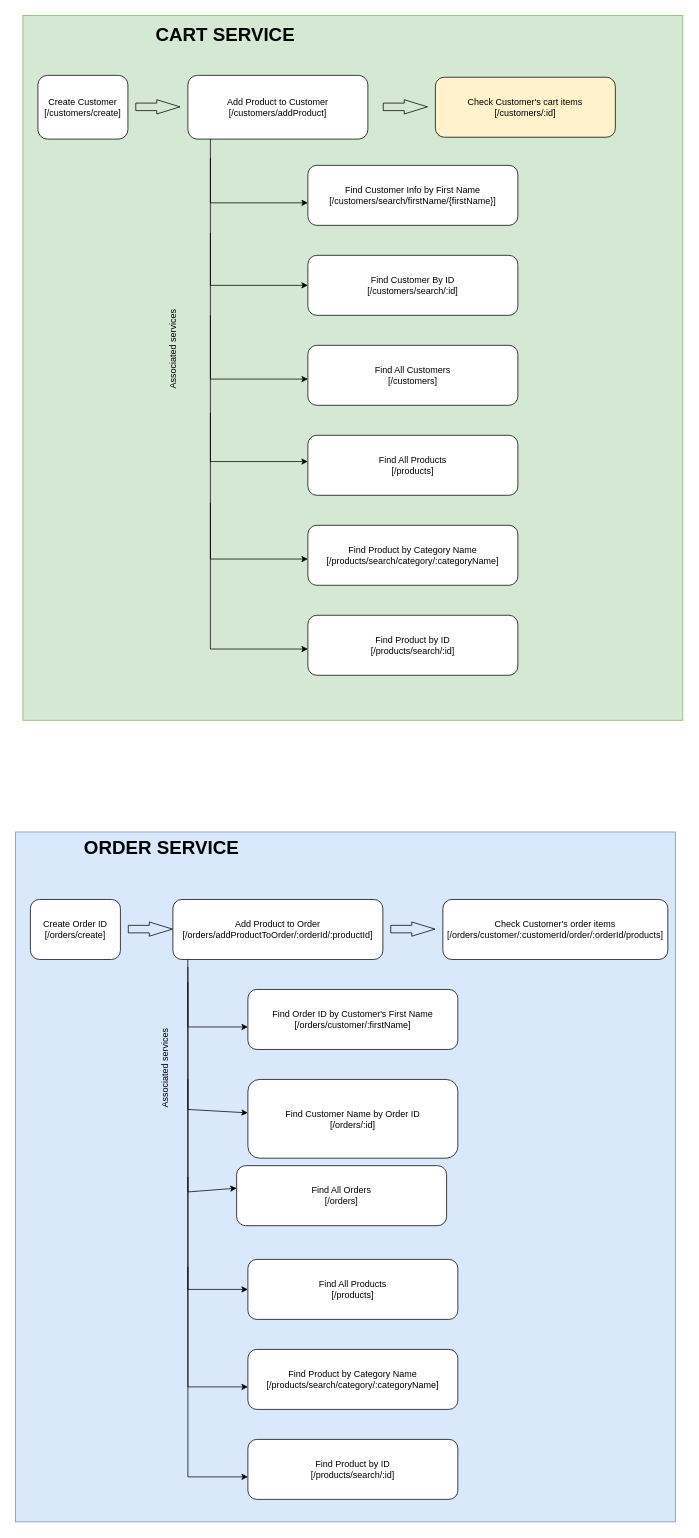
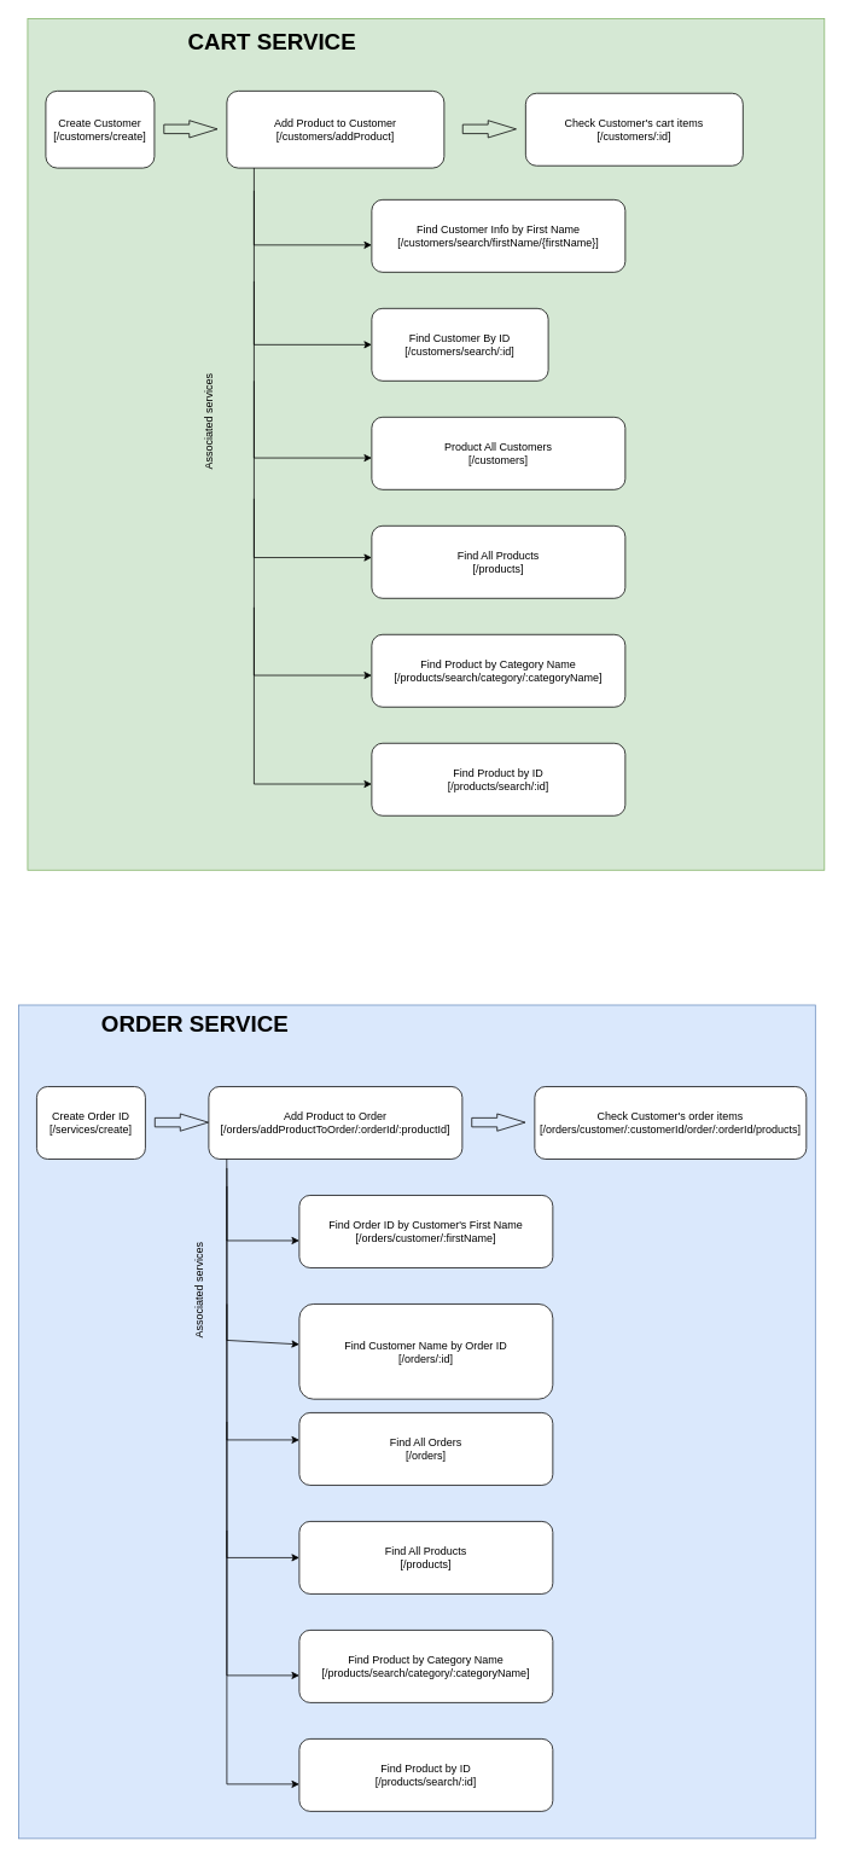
  <mxCell id="0" />
  <mxCell id="1" parent="0" />
  <mxCell id="2" value="" style="whiteSpace=wrap;html=1;fillColor=#dae8fc;strokeColor=#6c8ebf;" vertex="1" parent="1"><mxGeometry x="20" y="1109" width="880" height="920" as="geometry" /></mxCell>
  <mxCell id="3" value="" style="whiteSpace=wrap;html=1;fillColor=#d5e8d4;strokeColor=#82b366;" vertex="1" parent="1"><mxGeometry x="30" y="20" width="880" height="940" as="geometry" /></mxCell>
  <mxCell id="4" value="Create Customer&lt;br&gt;[/customers/create]" style="rounded=1;whiteSpace=wrap;html=1;fontSize=12;glass=0;strokeWidth=1;shadow=0;" vertex="1" parent="1"><mxGeometry x="50" y="100" width="120" height="85" as="geometry" /></mxCell>
  <mxCell id="5" value="Add Product to Customer&lt;br&gt;[/customers/addProduct]" style="rounded=1;whiteSpace=wrap;html=1;fontSize=12;glass=0;strokeWidth=1;shadow=0;" vertex="1" parent="1"><mxGeometry x="250" y="100" width="240" height="85" as="geometry" /></mxCell>
- <mxCell id="6" value="Check Customer's cart items&lt;br&gt;[/customers/:id]" style="rounded=1;whiteSpace=wrap;html=1;fontSize=12;glass=0;strokeWidth=1;shadow=0;fillColor=#fff2cc;" vertex="1" parent="1"><mxGeometry x="580" y="102.5" width="240" height="80" as="geometry" /></mxCell>
- <mxCell id="7" value="Create Order ID&lt;br&gt;[/orders/create]" style="rounded=1;whiteSpace=wrap;html=1;fontSize=12;glass=0;strokeWidth=1;shadow=0;" vertex="1" parent="1"><mxGeometry x="40" y="1199" width="120" height="80" as="geometry" /></mxCell>
+ <mxCell id="6" value="Check Customer's cart items&lt;br&gt;[/customers/:id]" style="rounded=1;whiteSpace=wrap;html=1;fontSize=12;glass=0;strokeWidth=1;shadow=0;" vertex="1" parent="1"><mxGeometry x="580" y="102.5" width="240" height="80" as="geometry" /></mxCell>
+ <mxCell id="7" value="Create Order ID&lt;br&gt;[/services/create]" style="rounded=1;whiteSpace=wrap;html=1;fontSize=12;glass=0;strokeWidth=1;shadow=0;" vertex="1" parent="1"><mxGeometry x="40" y="1199" width="120" height="80" as="geometry" /></mxCell>
  <mxCell id="8" value="Add Product to Order&lt;br&gt;[/orders/addProductToOrder/:orderId/:productId]" style="rounded=1;whiteSpace=wrap;html=1;fontSize=12;glass=0;strokeWidth=1;shadow=0;" vertex="1" parent="1"><mxGeometry x="230" y="1199" width="280" height="80" as="geometry" /></mxCell>
  <mxCell id="9" value="Check Customer's order items&lt;br&gt;[/orders/customer/:customerId/order/:orderId/products]" style="rounded=1;whiteSpace=wrap;html=1;fontSize=12;glass=0;strokeWidth=1;shadow=0;" vertex="1" parent="1"><mxGeometry x="590" y="1199" width="300" height="80" as="geometry" /></mxCell>
  <mxCell id="10" value="Find Order ID by Customer's First Name&lt;br&gt;[/orders/customer/:firstName]" style="rounded=1;whiteSpace=wrap;html=1;fontSize=12;glass=0;strokeWidth=1;shadow=0;" vertex="1" parent="1"><mxGeometry x="330" y="1319" width="280" height="80" as="geometry" /></mxCell>
  <mxCell id="11" value="Find Customer Name by Order ID&lt;br&gt;[/orders/:id]" style="rounded=1;whiteSpace=wrap;html=1;fontSize=12;glass=0;strokeWidth=1;shadow=0;" vertex="1" parent="1"><mxGeometry x="330" y="1439" width="280" height="105" as="geometry" /></mxCell>
- <mxCell id="12" value="Find All Orders&lt;br&gt;[/orders]" style="rounded=1;whiteSpace=wrap;html=1;fontSize=12;glass=0;strokeWidth=1;shadow=0;" vertex="1" parent="1"><mxGeometry x="315" y="1554" width="280" height="80" as="geometry" /></mxCell>
+ <mxCell id="12" value="Find All Orders&lt;br&gt;[/orders]" style="rounded=1;whiteSpace=wrap;html=1;fontSize=12;glass=0;strokeWidth=1;shadow=0;" vertex="1" parent="1"><mxGeometry x="330" y="1559" width="280" height="80" as="geometry" /></mxCell>
  <mxCell id="13" value="Find Customer Info by First Name&lt;br&gt;[/customers/search/firstName/{firstName}]" style="rounded=1;whiteSpace=wrap;html=1;fontSize=12;glass=0;strokeWidth=1;shadow=0;" vertex="1" parent="1"><mxGeometry x="410" y="220" width="280" height="80" as="geometry" /></mxCell>
- <mxCell id="14" value="Find Customer By ID&lt;br&gt;[/customers/search/:id]" style="rounded=1;whiteSpace=wrap;html=1;fontSize=12;glass=0;strokeWidth=1;shadow=0;" vertex="1" parent="1"><mxGeometry x="410" y="340" width="280" height="80" as="geometry" /></mxCell>
- <mxCell id="15" value="Find All Customers&lt;br&gt;[/customers]" style="rounded=1;whiteSpace=wrap;html=1;fontSize=12;glass=0;strokeWidth=1;shadow=0;" vertex="1" parent="1"><mxGeometry x="410" y="460" width="280" height="80" as="geometry" /></mxCell>
+ <mxCell id="14" value="Find Customer By ID&lt;br&gt;[/customers/search/:id]" style="rounded=1;whiteSpace=wrap;html=1;fontSize=12;glass=0;strokeWidth=1;shadow=0;" vertex="1" parent="1"><mxGeometry x="410" y="340" width="195" height="80" as="geometry" /></mxCell>
+ <mxCell id="15" value="Product All Customers&lt;br&gt;[/customers]" style="rounded=1;whiteSpace=wrap;html=1;fontSize=12;glass=0;strokeWidth=1;shadow=0;" vertex="1" parent="1"><mxGeometry x="410" y="460" width="280" height="80" as="geometry" /></mxCell>
  <mxCell id="16" value="&lt;b&gt;&lt;font style=&quot;font-size: 25px;&quot;&gt;CART SERVICE&lt;/font&gt;&lt;/b&gt;" style="text;strokeColor=none;align=center;fillColor=none;html=1;verticalAlign=middle;whiteSpace=wrap;rounded=0;" vertex="1" parent="1"><mxGeometry x="190" y="30" width="220" height="30" as="geometry" /></mxCell>
  <mxCell id="17" value="" style="edgeStyle=none;orthogonalLoop=1;jettySize=auto;html=1;rounded=0;shape=flexArrow;endWidth=8;endSize=10;" edge="1" parent="1"><mxGeometry width="80" relative="1" as="geometry"><mxPoint x="180" y="142" as="sourcePoint" /><mxPoint x="240" y="142" as="targetPoint" /><Array as="points" /></mxGeometry></mxCell>
  <mxCell id="18" value="" style="edgeStyle=none;orthogonalLoop=1;jettySize=auto;html=1;rounded=0;shape=flexArrow;endWidth=8;endSize=10;" edge="1" parent="1"><mxGeometry width="80" relative="1" as="geometry"><mxPoint x="510" y="142" as="sourcePoint" /><mxPoint x="570" y="142" as="targetPoint" /><Array as="points" /></mxGeometry></mxCell>
  <mxCell id="19" value="" style="edgeStyle=none;orthogonalLoop=1;jettySize=auto;html=1;rounded=0;shape=flexArrow;endWidth=8;endSize=10;" edge="1" parent="1"><mxGeometry width="80" relative="1" as="geometry"><mxPoint x="170" y="1238.5" as="sourcePoint" /><mxPoint x="230" y="1238.5" as="targetPoint" /><Array as="points" /></mxGeometry></mxCell>
  <mxCell id="20" value="&lt;b&gt;&lt;font style=&quot;font-size: 25px;&quot;&gt;ORDER SERVICE&lt;/font&gt;&lt;/b&gt;" style="text;strokeColor=none;align=center;fillColor=none;html=1;verticalAlign=middle;whiteSpace=wrap;rounded=0;" vertex="1" parent="1"><mxGeometry x="105" y="1114" width="220" height="30" as="geometry" /></mxCell>
  <mxCell id="21" value="" style="edgeStyle=none;orthogonalLoop=1;jettySize=auto;html=1;rounded=0;shape=flexArrow;endWidth=8;endSize=10;" edge="1" parent="1"><mxGeometry width="80" relative="1" as="geometry"><mxPoint x="520" y="1238.5" as="sourcePoint" /><mxPoint x="580" y="1238.5" as="targetPoint" /><Array as="points" /></mxGeometry></mxCell>
  <mxCell id="22" value="" style="edgeStyle=none;orthogonalLoop=1;jettySize=auto;html=1;rounded=0;exitX=0.071;exitY=1;exitDx=0;exitDy=0;exitPerimeter=0;" edge="1" parent="1" source="8"><mxGeometry width="80" relative="1" as="geometry"><mxPoint x="300" y="1409" as="sourcePoint" /><mxPoint x="330" y="1369" as="targetPoint" /><Array as="points"><mxPoint x="250" y="1369" /></Array></mxGeometry></mxCell>
  <mxCell id="23" value="" style="edgeStyle=none;orthogonalLoop=1;jettySize=auto;html=1;rounded=0;exitX=0.071;exitY=1;exitDx=0;exitDy=0;exitPerimeter=0;" edge="1" parent="1" target="11"><mxGeometry width="80" relative="1" as="geometry"><mxPoint x="250" y="1289" as="sourcePoint" /><mxPoint x="330" y="1379" as="targetPoint" /><Array as="points"><mxPoint x="250" y="1479" /></Array></mxGeometry></mxCell>
  <mxCell id="24" value="" style="edgeStyle=none;orthogonalLoop=1;jettySize=auto;html=1;rounded=0;exitX=0.071;exitY=1;exitDx=0;exitDy=0;exitPerimeter=0;entryX=0;entryY=0.375;entryDx=0;entryDy=0;entryPerimeter=0;" edge="1" parent="1" target="12"><mxGeometry width="80" relative="1" as="geometry"><mxPoint x="250" y="1309" as="sourcePoint" /><mxPoint x="330" y="1499" as="targetPoint" /><Array as="points"><mxPoint x="250" y="1589" /></Array></mxGeometry></mxCell>
  <mxCell id="25" value="Associated services" style="text;strokeColor=none;align=center;fillColor=none;html=1;verticalAlign=middle;whiteSpace=wrap;rounded=0;rotation=-90;" vertex="1" parent="1"><mxGeometry x="150" y="1409" width="140" height="30" as="geometry" /></mxCell>
  <mxCell id="26" value="Find All Products&lt;br&gt;[/products]" style="rounded=1;whiteSpace=wrap;html=1;fontSize=12;glass=0;strokeWidth=1;shadow=0;" vertex="1" parent="1"><mxGeometry x="330" y="1679" width="280" height="80" as="geometry" /></mxCell>
  <mxCell id="27" value="Find Product by Category Name&lt;br&gt;[/products/search/category/:categoryName]" style="rounded=1;whiteSpace=wrap;html=1;fontSize=12;glass=0;strokeWidth=1;shadow=0;" vertex="1" parent="1"><mxGeometry x="330" y="1799" width="280" height="80" as="geometry" /></mxCell>
  <mxCell id="28" value="Find Product by ID&lt;br&gt;[/products/search/:id]" style="rounded=1;whiteSpace=wrap;html=1;fontSize=12;glass=0;strokeWidth=1;shadow=0;" vertex="1" parent="1"><mxGeometry x="330" y="1919" width="280" height="80" as="geometry" /></mxCell>
  <mxCell id="29" value="" style="edgeStyle=none;orthogonalLoop=1;jettySize=auto;html=1;rounded=0;exitX=0.071;exitY=1;exitDx=0;exitDy=0;exitPerimeter=0;entryX=0;entryY=0.375;entryDx=0;entryDy=0;entryPerimeter=0;" edge="1" parent="1"><mxGeometry width="80" relative="1" as="geometry"><mxPoint x="250" y="1439" as="sourcePoint" /><mxPoint x="330" y="1719" as="targetPoint" /><Array as="points"><mxPoint x="250" y="1719" /></Array></mxGeometry></mxCell>
  <mxCell id="30" value="" style="edgeStyle=none;orthogonalLoop=1;jettySize=auto;html=1;rounded=0;exitX=0.071;exitY=1;exitDx=0;exitDy=0;exitPerimeter=0;entryX=0;entryY=0.375;entryDx=0;entryDy=0;entryPerimeter=0;" edge="1" parent="1"><mxGeometry width="80" relative="1" as="geometry"><mxPoint x="250" y="1569" as="sourcePoint" /><mxPoint x="330" y="1849" as="targetPoint" /><Array as="points"><mxPoint x="250" y="1849" /></Array></mxGeometry></mxCell>
  <mxCell id="31" value="" style="edgeStyle=none;orthogonalLoop=1;jettySize=auto;html=1;rounded=0;exitX=0.071;exitY=1;exitDx=0;exitDy=0;exitPerimeter=0;entryX=0;entryY=0.375;entryDx=0;entryDy=0;entryPerimeter=0;" edge="1" parent="1"><mxGeometry width="80" relative="1" as="geometry"><mxPoint x="250" y="1689" as="sourcePoint" /><mxPoint x="330" y="1969" as="targetPoint" /><Array as="points"><mxPoint x="250" y="1969" /></Array></mxGeometry></mxCell>
  <mxCell id="32" value="Find All Products&lt;br&gt;[/products]" style="rounded=1;whiteSpace=wrap;html=1;fontSize=12;glass=0;strokeWidth=1;shadow=0;" vertex="1" parent="1"><mxGeometry x="410" y="580" width="280" height="80" as="geometry" /></mxCell>
  <mxCell id="33" value="Find Product by Category Name&lt;br&gt;[/products/search/category/:categoryName]" style="rounded=1;whiteSpace=wrap;html=1;fontSize=12;glass=0;strokeWidth=1;shadow=0;" vertex="1" parent="1"><mxGeometry x="410" y="700" width="280" height="80" as="geometry" /></mxCell>
  <mxCell id="34" value="Find Product by ID&lt;br&gt;[/products/search/:id]" style="rounded=1;whiteSpace=wrap;html=1;fontSize=12;glass=0;strokeWidth=1;shadow=0;" vertex="1" parent="1"><mxGeometry x="410" y="820" width="280" height="80" as="geometry" /></mxCell>
  <mxCell id="35" value="Associated services" style="text;strokeColor=none;align=center;fillColor=none;html=1;verticalAlign=middle;whiteSpace=wrap;rounded=0;rotation=-90;" vertex="1" parent="1"><mxGeometry x="160" y="450" width="140" height="30" as="geometry" /></mxCell>
  <mxCell id="36" value="" style="edgeStyle=none;orthogonalLoop=1;jettySize=auto;html=1;rounded=0;exitX=0.071;exitY=1;exitDx=0;exitDy=0;exitPerimeter=0;entryX=0;entryY=0.5;entryDx=0;entryDy=0;" edge="1" parent="1" target="14"><mxGeometry width="80" relative="1" as="geometry"><mxPoint x="280" y="185" as="sourcePoint" /><mxPoint x="360" y="465" as="targetPoint" /><Array as="points"><mxPoint x="280" y="380" /></Array></mxGeometry></mxCell>
  <mxCell id="37" value="" style="edgeStyle=none;orthogonalLoop=1;jettySize=auto;html=1;rounded=0;exitX=0.071;exitY=1;exitDx=0;exitDy=0;exitPerimeter=0;entryX=0;entryY=0.5;entryDx=0;entryDy=0;" edge="1" parent="1"><mxGeometry width="80" relative="1" as="geometry"><mxPoint x="280" y="310" as="sourcePoint" /><mxPoint x="410" y="505" as="targetPoint" /><Array as="points"><mxPoint x="280" y="505" /></Array></mxGeometry></mxCell>
  <mxCell id="38" value="" style="edgeStyle=none;orthogonalLoop=1;jettySize=auto;html=1;rounded=0;exitX=0.071;exitY=1;exitDx=0;exitDy=0;exitPerimeter=0;entryX=0;entryY=0.5;entryDx=0;entryDy=0;" edge="1" parent="1"><mxGeometry width="80" relative="1" as="geometry"><mxPoint x="280" y="420" as="sourcePoint" /><mxPoint x="410" y="615" as="targetPoint" /><Array as="points"><mxPoint x="280" y="615" /></Array></mxGeometry></mxCell>
  <mxCell id="39" value="" style="edgeStyle=none;orthogonalLoop=1;jettySize=auto;html=1;rounded=0;exitX=0.071;exitY=1;exitDx=0;exitDy=0;exitPerimeter=0;entryX=0;entryY=0.5;entryDx=0;entryDy=0;" edge="1" parent="1"><mxGeometry width="80" relative="1" as="geometry"><mxPoint x="280" y="550" as="sourcePoint" /><mxPoint x="410" y="745" as="targetPoint" /><Array as="points"><mxPoint x="280" y="745" /></Array></mxGeometry></mxCell>
  <mxCell id="40" value="" style="edgeStyle=none;orthogonalLoop=1;jettySize=auto;html=1;rounded=0;exitX=0.071;exitY=1;exitDx=0;exitDy=0;exitPerimeter=0;entryX=0;entryY=0.5;entryDx=0;entryDy=0;" edge="1" parent="1"><mxGeometry width="80" relative="1" as="geometry"><mxPoint x="280" y="670" as="sourcePoint" /><mxPoint x="410" y="865" as="targetPoint" /><Array as="points"><mxPoint x="280" y="865" /></Array></mxGeometry></mxCell>
  <mxCell id="41" value="" style="edgeStyle=none;orthogonalLoop=1;jettySize=auto;html=1;rounded=0;exitX=0.071;exitY=1;exitDx=0;exitDy=0;exitPerimeter=0;entryX=0;entryY=0.625;entryDx=0;entryDy=0;entryPerimeter=0;" edge="1" parent="1" target="13"><mxGeometry width="80" relative="1" as="geometry"><mxPoint x="280" y="210" as="sourcePoint" /><mxPoint x="410" y="405" as="targetPoint" /><Array as="points"><mxPoint x="280" y="270" /></Array></mxGeometry></mxCell>
